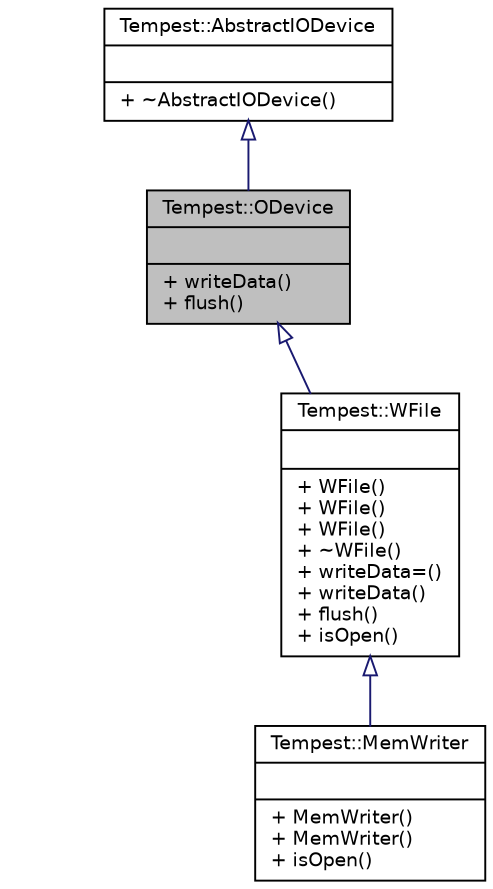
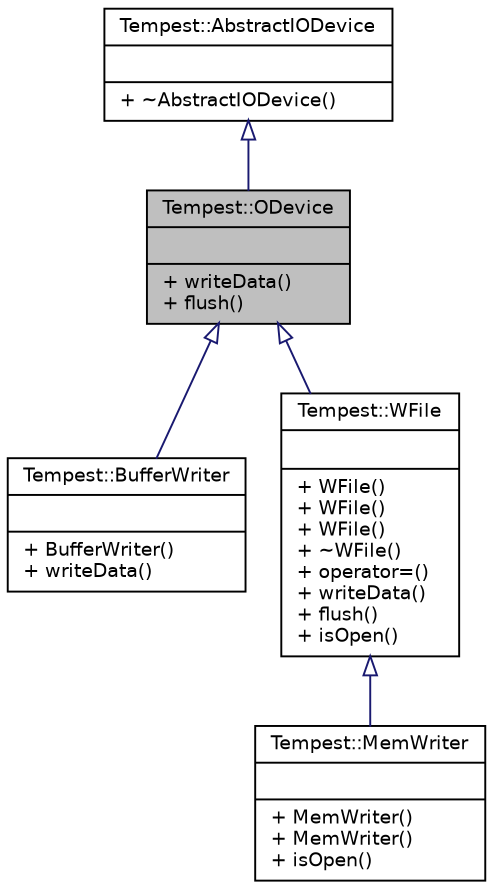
  digraph {
    node [color=black fillcolor=white fontname=Helvetica fontsize=10 shape=record style=filled]
    edge [arrowtail=onormal color=midnightblue dir=back fontname=Helvetica fontsize=10 labelfontname=Helvetica labelfontsize=10 style=solid]
    n1 [fillcolor=grey75 fontcolor=black height=0.2 label="{Tempest::ODevice\n||+ writeData()\l+ flush()\l}" width=0.4]
-   n3 [height=0.2 label="{Tempest::WFile\n||+ WFile()\l+ WFile()\l+ WFile()\l+ ~WFile()\l+ writeData=()\l+ writeData()\l+ flush()\l+ isOpen()\l}" width=0.4]
+   n2 [height=0.2 label="{Tempest::BufferWriter\n||+ BufferWriter()\l+ writeData()\l}" width=0.4]
+   n3 [height=0.2 label="{Tempest::WFile\n||+ WFile()\l+ WFile()\l+ WFile()\l+ ~WFile()\l+ operator=()\l+ writeData()\l+ flush()\l+ isOpen()\l}" width=0.4]
    n4 [height=0.2 label="{Tempest::MemWriter\n||+ MemWriter()\l+ MemWriter()\l+ isOpen()\l}" width=0.4]
    n5 [height=0.2 label="{Tempest::AbstractIODevice\n||+ ~AbstractIODevice()\l}" width=0.4]
+   n1 -> n2
    n1 -> n3
    n3 -> n4
    n5 -> n1
  }
